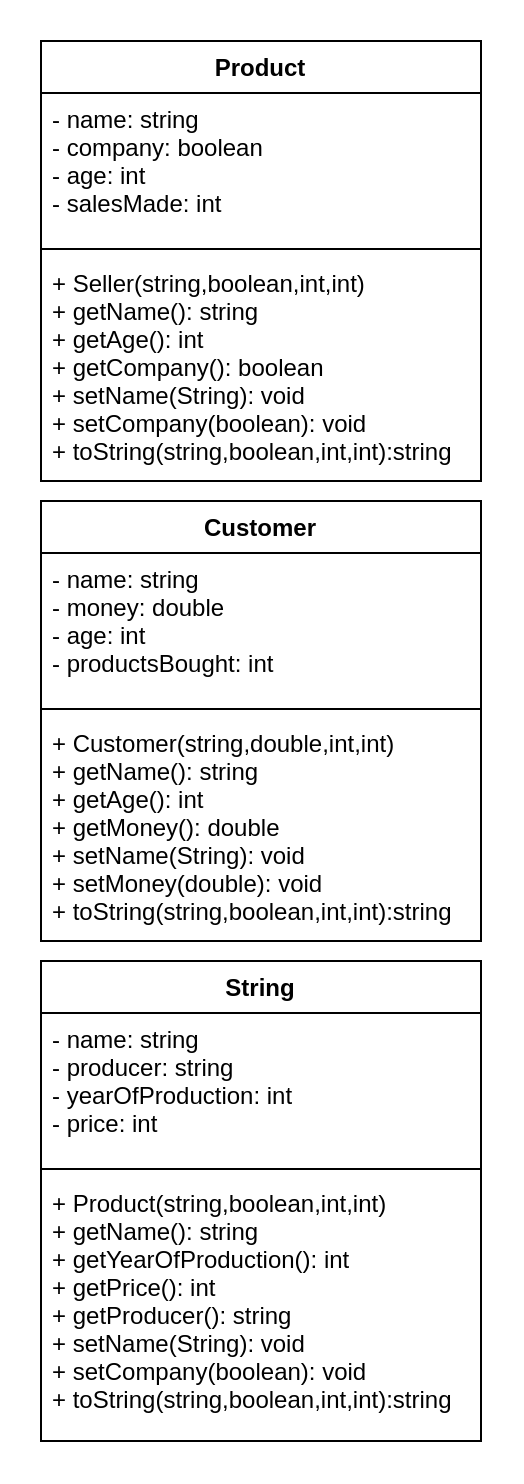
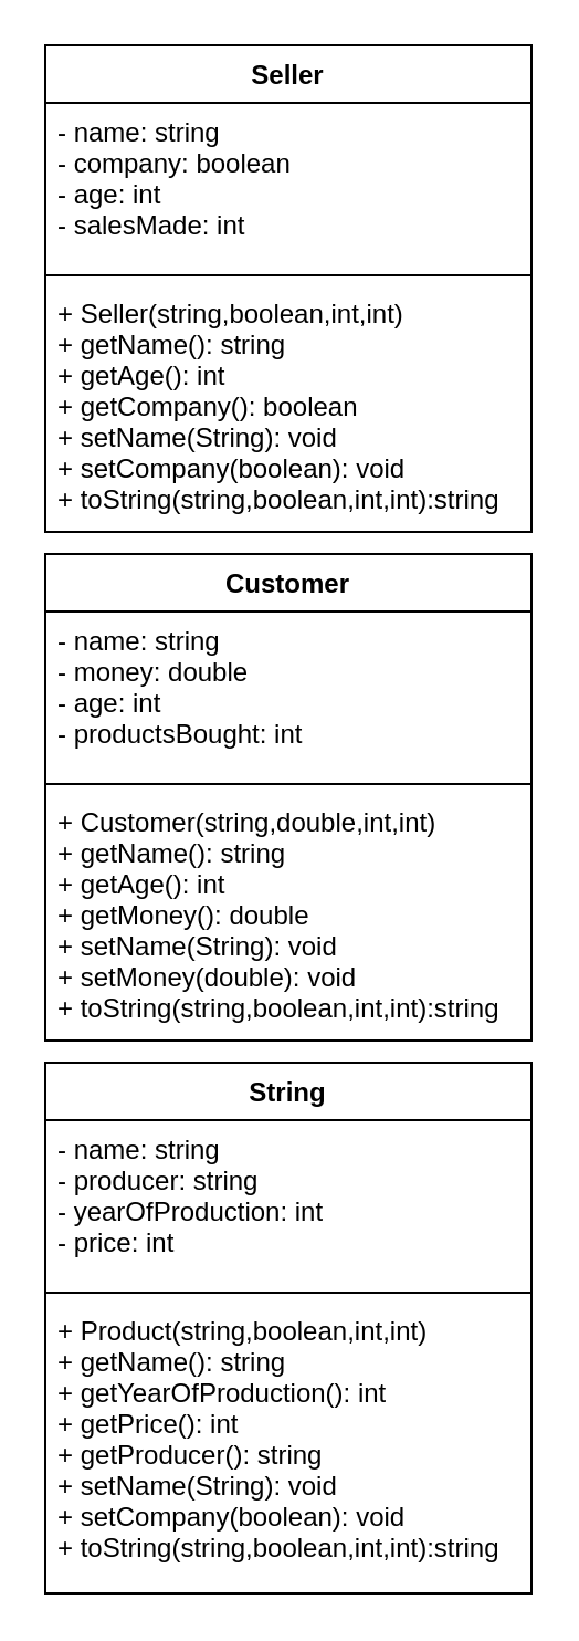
  <mxCell id="0" />
  <mxCell id="1" parent="0" />
- <mxCell id="2" value="Product" style="swimlane;fontStyle=1;align=center;verticalAlign=top;childLayout=stackLayout;horizontal=1;startSize=26;horizontalStack=0;resizeParent=1;resizeParentMax=0;resizeLast=0;collapsible=1;marginBottom=0;" vertex="1" parent="1"><mxGeometry x="20" y="20" width="220" height="220" as="geometry" /></mxCell>
+ <mxCell id="2" value="Seller" style="swimlane;fontStyle=1;align=center;verticalAlign=top;childLayout=stackLayout;horizontal=1;startSize=26;horizontalStack=0;resizeParent=1;resizeParentMax=0;resizeLast=0;collapsible=1;marginBottom=0;" vertex="1" parent="1"><mxGeometry x="20" y="20" width="220" height="220" as="geometry" /></mxCell>
  <mxCell id="3" value="- name: string&#10;- company: boolean&#10;- age: int&#10;- salesMade: int" style="text;strokeColor=none;fillColor=none;align=left;verticalAlign=top;spacingLeft=4;spacingRight=4;overflow=hidden;rotatable=0;points=[[0,0.5],[1,0.5]];portConstraint=eastwest;" vertex="1" parent="2"><mxGeometry y="26" width="220" height="74" as="geometry" /></mxCell>
  <mxCell id="4" value="" style="line;strokeWidth=1;fillColor=none;align=left;verticalAlign=middle;spacingTop=-1;spacingLeft=3;spacingRight=3;rotatable=0;labelPosition=right;points=[];portConstraint=eastwest;" vertex="1" parent="2"><mxGeometry y="100" width="220" height="8" as="geometry" /></mxCell>
  <mxCell id="5" value="+ Seller(string,boolean,int,int)&#10;+ getName(): string&#10;+ getAge(): int&#10;+ getCompany(): boolean&#10;+ setName(String): void&#10;+ setCompany(boolean): void&#10;+ toString(string,boolean,int,int):string" style="text;strokeColor=none;fillColor=none;align=left;verticalAlign=top;spacingLeft=4;spacingRight=4;overflow=hidden;rotatable=0;points=[[0,0.5],[1,0.5]];portConstraint=eastwest;" vertex="1" parent="2"><mxGeometry y="108" width="220" height="112" as="geometry" /></mxCell>
  <mxCell id="6" value="Customer" style="swimlane;fontStyle=1;align=center;verticalAlign=top;childLayout=stackLayout;horizontal=1;startSize=26;horizontalStack=0;resizeParent=1;resizeParentMax=0;resizeLast=0;collapsible=1;marginBottom=0;" vertex="1" parent="1"><mxGeometry x="20" y="250" width="220" height="220" as="geometry" /></mxCell>
  <mxCell id="7" value="- name: string&#10;- money: double&#10;- age: int&#10;- productsBought: int" style="text;strokeColor=none;fillColor=none;align=left;verticalAlign=top;spacingLeft=4;spacingRight=4;overflow=hidden;rotatable=0;points=[[0,0.5],[1,0.5]];portConstraint=eastwest;" vertex="1" parent="6"><mxGeometry y="26" width="220" height="74" as="geometry" /></mxCell>
  <mxCell id="8" value="" style="line;strokeWidth=1;fillColor=none;align=left;verticalAlign=middle;spacingTop=-1;spacingLeft=3;spacingRight=3;rotatable=0;labelPosition=right;points=[];portConstraint=eastwest;" vertex="1" parent="6"><mxGeometry y="100" width="220" height="8" as="geometry" /></mxCell>
  <mxCell id="9" value="+ Customer(string,double,int,int)&#10;+ getName(): string&#10;+ getAge(): int&#10;+ getMoney(): double&#10;+ setName(String): void&#10;+ setMoney(double): void&#10;+ toString(string,boolean,int,int):string" style="text;strokeColor=none;fillColor=none;align=left;verticalAlign=top;spacingLeft=4;spacingRight=4;overflow=hidden;rotatable=0;points=[[0,0.5],[1,0.5]];portConstraint=eastwest;" vertex="1" parent="6"><mxGeometry y="108" width="220" height="112" as="geometry" /></mxCell>
  <mxCell id="10" value="String" style="swimlane;fontStyle=1;align=center;verticalAlign=top;childLayout=stackLayout;horizontal=1;startSize=26;horizontalStack=0;resizeParent=1;resizeParentMax=0;resizeLast=0;collapsible=1;marginBottom=0;" vertex="1" parent="1"><mxGeometry x="20" y="480" width="220" height="240" as="geometry" /></mxCell>
  <mxCell id="11" value="- name: string&#10;- producer: string&#10;- yearOfProduction: int&#10;- price: int" style="text;strokeColor=none;fillColor=none;align=left;verticalAlign=top;spacingLeft=4;spacingRight=4;overflow=hidden;rotatable=0;points=[[0,0.5],[1,0.5]];portConstraint=eastwest;" vertex="1" parent="10"><mxGeometry y="26" width="220" height="74" as="geometry" /></mxCell>
  <mxCell id="12" value="" style="line;strokeWidth=1;fillColor=none;align=left;verticalAlign=middle;spacingTop=-1;spacingLeft=3;spacingRight=3;rotatable=0;labelPosition=right;points=[];portConstraint=eastwest;" vertex="1" parent="10"><mxGeometry y="100" width="220" height="8" as="geometry" /></mxCell>
  <mxCell id="13" value="+ Product(string,boolean,int,int)&#10;+ getName(): string&#10;+ getYearOfProduction(): int&#10;+ getPrice(): int&#10;+ getProducer(): string&#10;+ setName(String): void&#10;+ setCompany(boolean): void&#10;+ toString(string,boolean,int,int):string" style="text;strokeColor=none;fillColor=none;align=left;verticalAlign=top;spacingLeft=4;spacingRight=4;overflow=hidden;rotatable=0;points=[[0,0.5],[1,0.5]];portConstraint=eastwest;" vertex="1" parent="10"><mxGeometry y="108" width="220" height="132" as="geometry" /></mxCell>
